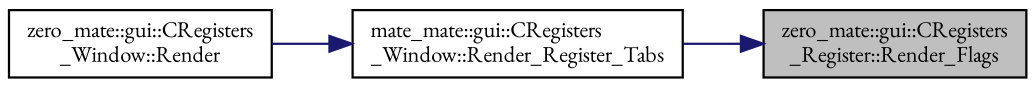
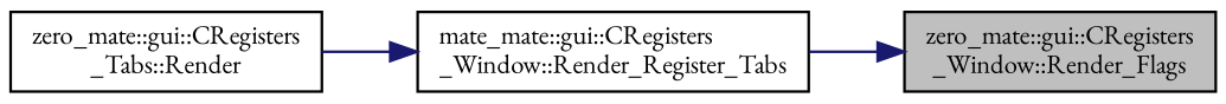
  digraph {
    fontname="EB Garamond"
    rankdir=RL
    node [color=black fontname="EB Garamond" fontsize=10 shape=record]
    edge [color=midnightblue dir=back fontname="EB Garamond" fontsize=10 labelfontname=Helvetica labelfontsize=10 style=solid]
-   n1 [fillcolor=grey75 fontcolor=black height=0.2 label="zero_mate::gui::CRegisters\l_Register::Render_Flags" style=filled width=0.4]
+   n1 [fillcolor=grey75 fontcolor=black height=0.2 label="zero_mate::gui::CRegisters\l_Window::Render_Flags" style=filled width=0.4]
    n2 [height=0.2 label="mate_mate::gui::CRegisters\l_Window::Render_Register_Tabs" width=0.4]
-   n3 [height=0.2 label="zero_mate::gui::CRegisters\l_Window::Render" width=0.4]
+   n3 [height=0.2 label="zero_mate::gui::CRegisters\l_Tabs::Render" width=0.4]
    n1 -> n2
    n2 -> n3
  }
